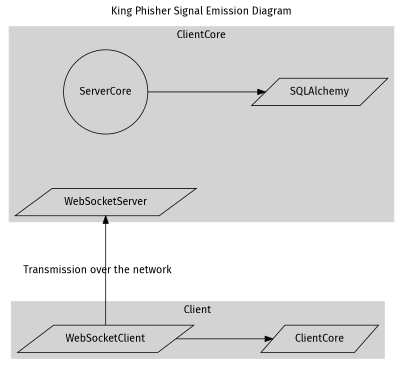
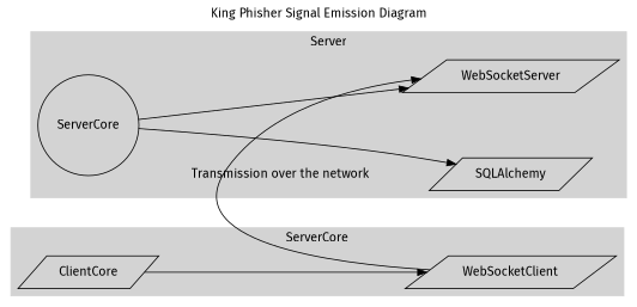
  digraph {
    fontname="Fira Sans"
    label="King Phisher Signal Emission Diagram"
    labelloc=t
    nodesep=1
    rankdir=LR
    ranksep=1
    node [fontname="Fira Sans" shape=parallelogram]
    edge [fontname="Fira Sans"]
    WebSocketClient
    ClientCore
    SQLAlchemy
    ServerCore [shape=circle]
    WebSocketServer
    subgraph cluster_1 {
      color=lightgray
-     label=Client
+     label=ServerCore
      style=filled
      WebSocketClient
      ClientCore
    }
    subgraph cluster_2 {
      color=lightgray
-     label=ClientCore
+     label=Server
      style=filled
      SQLAlchemy
      ServerCore
      WebSocketServer
    }
-   WebSocketClient -> ClientCore
+   ClientCore -> WebSocketClient
    WebSocketClient -> WebSocketServer [constraint=false label="Transmission over the network"]
    ServerCore -> SQLAlchemy
+   ServerCore -> WebSocketServer
  }
